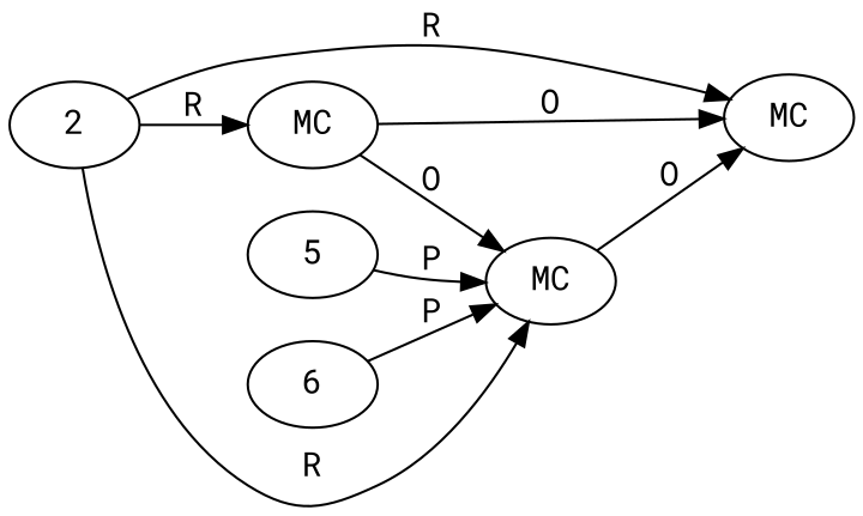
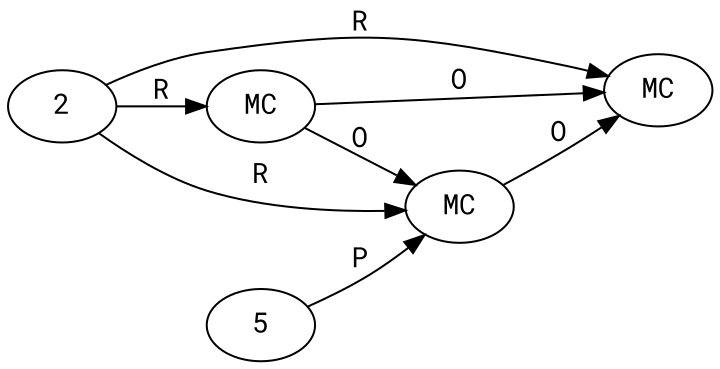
  digraph {
    rankdir=LR
    fontname="Roboto Mono"
    node [t=StrBuilder fontname="Roboto Mono"]
    edge [fontname="Roboto Mono"]
    n1 [l=915 label=MC s="clear()"]
    n2 [l=921 label=MC s="toString()" t=Object]
    n3 [l=916 label=MC s="appendWithSeparators()"]
    2 [n=sb]
    5 [t=null v=null]
-   6 [t=null v=null]
    n1 -> n2 [label=O]
    n1 -> n3 [label=O]
    n3 -> n2 [label=O]
    2 -> n1 [label=R]
    2 -> n2 [label=R]
    2 -> n3 [label=R]
    5 -> n3 [label=P]
-   6 -> n3 [label=P]
  }
